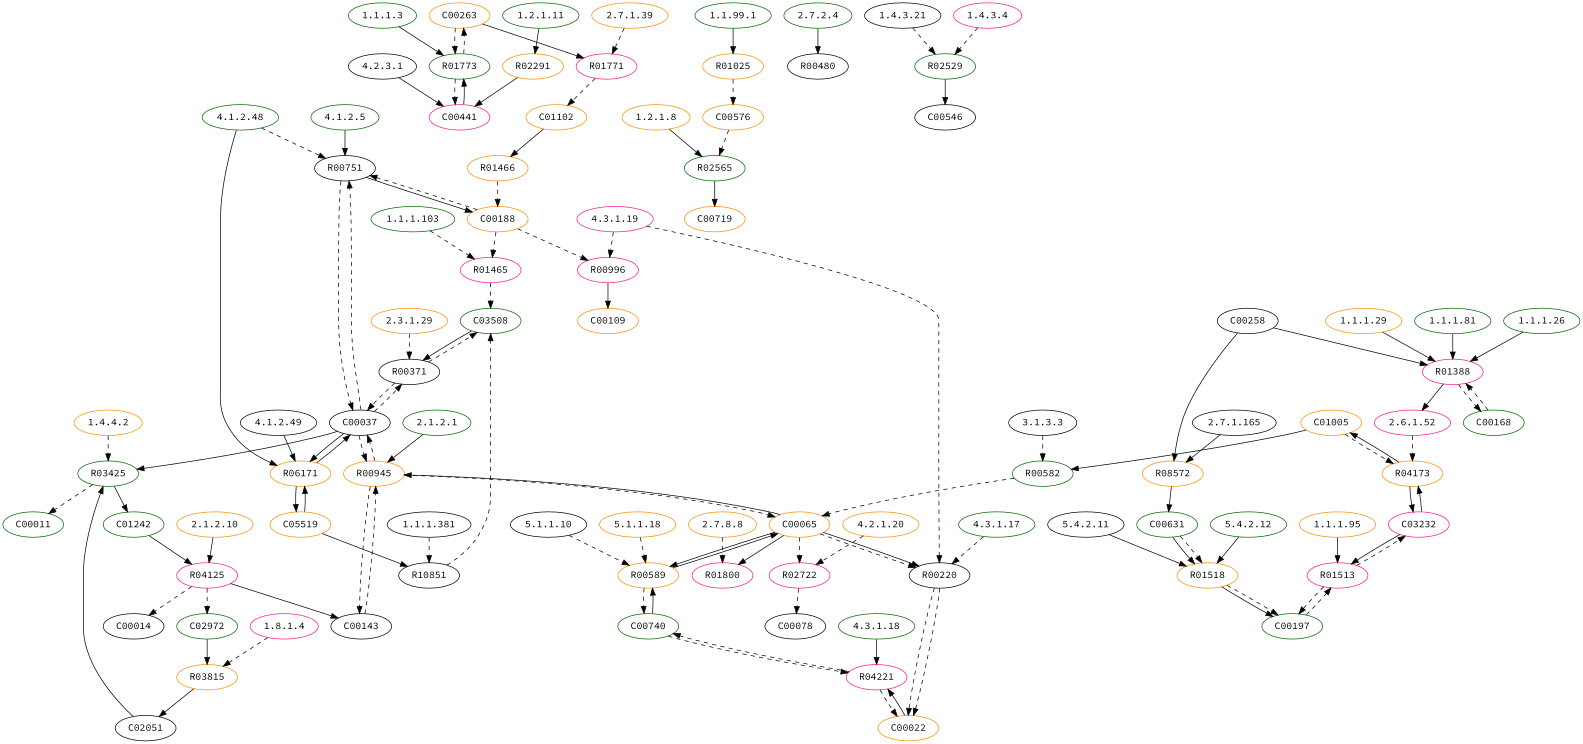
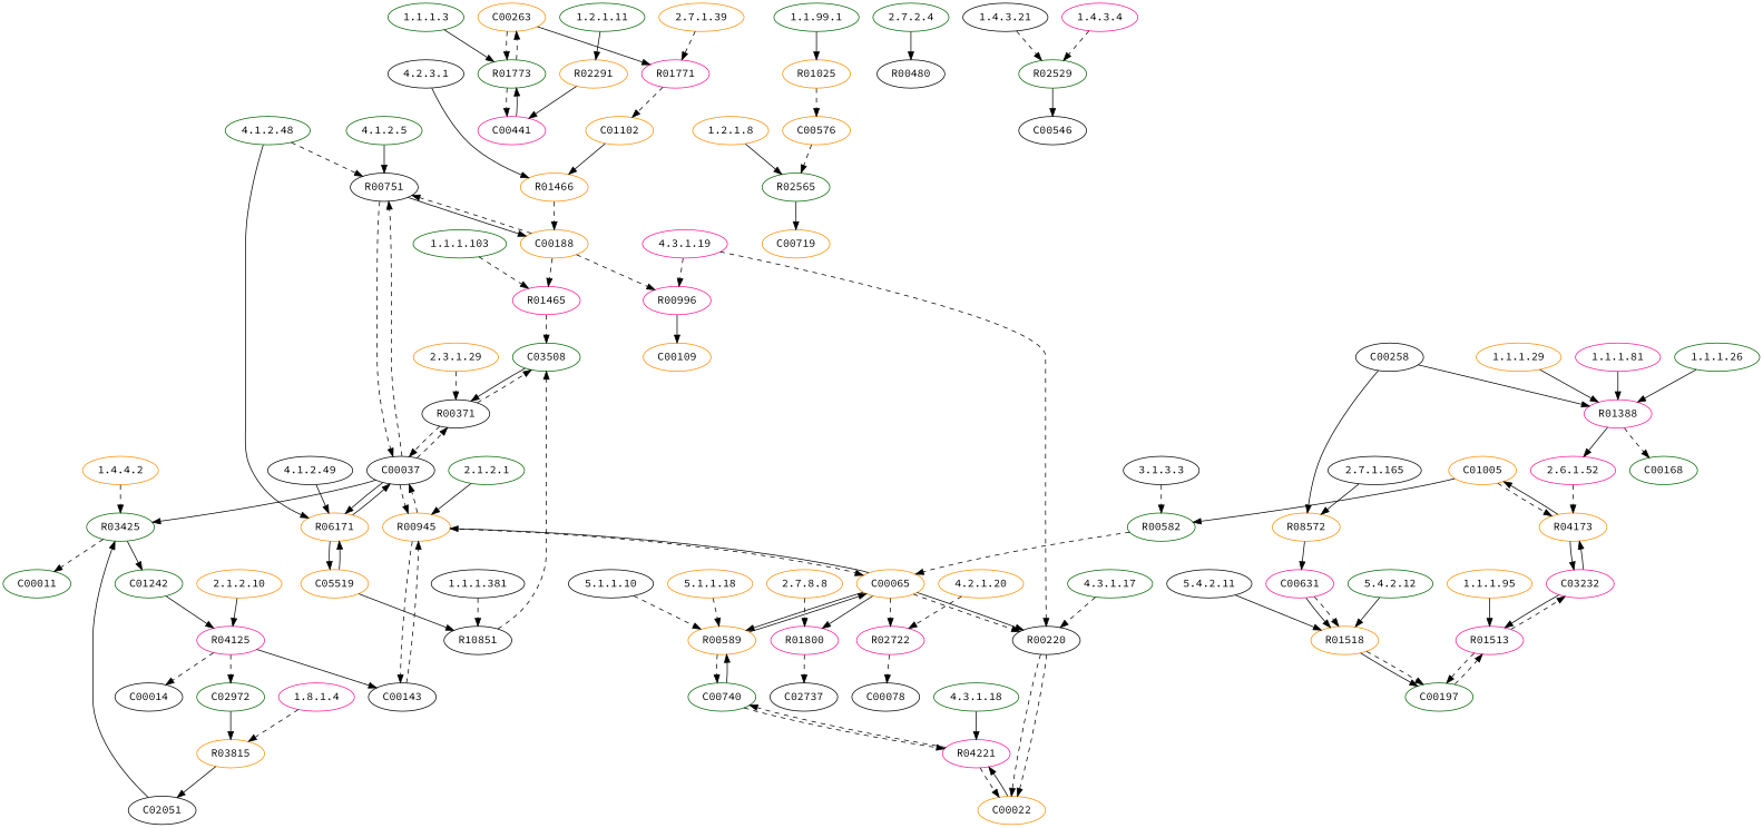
  digraph {
    fontname="Source Code Pro"
    node [color=darkorange fontname="Source Code Pro" type=E]
    edge [fontname="Source Code Pro" style=dashed]
    "4.1.2.48" [color=darkgreen]
    R00751 [color=black type=R]
    R06171 [type=R]
    C00188 [type=C]
    C00037 [color=black type=C]
    C05519 [type=C]
    R00371 [color=black type=R]
    "2.3.1.29"
    C03508 [color=darkgreen type=C]
    "5.1.1.10" [color=black]
    R00589 [type=R]
    C00740 [color=darkgreen type=C]
    C00065 [type=C]
    "4.3.1.19" [color=deeppink]
    R00996 [color=deeppink type=R]
    R00220 [color=black type=R]
    C00109 [type=C]
    C00022 [type=C]
    R02565 [color=darkgreen type=R]
    "1.2.1.8"
    C00719 [type=C]
    "2.7.2.4" [color=darkgreen]
    R00480 [color=black type=R]
    R03425 [color=darkgreen type=R]
    "1.4.4.2"
    C01242 [color=darkgreen type=C]
    C00011 [color=darkgreen type=C]
-   "1.1.1.81" [color=darkgreen]
+   "1.1.1.81" [color=deeppink]
    R01388 [color=deeppink type=R]
    "2.6.1.52" [color=deeppink]
    C00168 [color=darkgreen type=C]
    "1.1.99.1" [color=darkgreen]
    R01025 [type=R]
    C00576 [type=C]
    "5.4.2.11" [color=black]
    R01518 [type=R]
    C00197 [color=darkgreen type=C]
    "4.1.2.5" [color=darkgreen]
    R01800 [color=deeppink type=R]
    "2.7.8.8"
+   C02737 [color=black type=C]
    "1.1.1.3" [color=darkgreen]
    R01773 [color=darkgreen type=R]
    C00441 [color=deeppink type=C]
    C00263 [type=C]
    R04173 [type=R]
    C03232 [color=deeppink type=C]
    C01005 [type=C]
    "1.8.1.4" [color=deeppink]
    R03815 [type=R]
    C02051 [color=black type=C]
    "1.1.1.26" [color=darkgreen]
    "4.3.1.18" [color=darkgreen]
    n54 [color=deeppink label=R04221 type=R]
    R01771 [color=deeppink type=R]
    "2.7.1.39"
    C01102 [type=C]
    "5.1.1.18"
    "1.4.3.21" [color=black]
    R02529 [color=darkgreen type=R]
    C00546 [color=black type=C]
    "4.2.3.1" [color=black]
    R01466 [type=R]
    R02722 [color=deeppink type=R]
    "4.2.1.20"
    C00078 [color=black type=C]
    "3.1.3.3" [color=black]
    R00582 [color=darkgreen type=R]
    "2.7.1.165" [color=black]
    R08572 [type=R]
-   C00631 [color=darkgreen type=C]
+   C00631 [color=deeppink type=C]
    "2.1.2.1" [color=darkgreen]
    R00945 [type=R]
    C00143 [color=black type=C]
    "4.1.2.49" [color=black]
    R01513 [color=deeppink type=R]
    "1.1.1.95"
    "1.2.1.11" [color=darkgreen]
    R02291 [type=R]
    "1.4.3.4" [color=deeppink]
    "5.4.2.12" [color=darkgreen]
    R04125 [color=deeppink type=R]
    "2.1.2.10"
    C00014 [color=black type=C]
    C02972 [color=darkgreen type=C]
    "1.1.1.103" [color=darkgreen]
    R01465 [color=deeppink type=R]
    "1.1.1.29"
    "1.1.1.381" [color=black]
    R10851 [color=black type=R]
    "4.3.1.17" [color=darkgreen]
    C00258 [color=black type=C]
    "4.1.2.48" -> R00751
    "4.1.2.48" -> R06171 [style=solid]
    R00751 -> C00188 [style=solid]
    R00751 -> C00037
    R06171 -> C00037 [style=solid]
    R06171 -> C05519 [style=solid]
    C00188 -> R00751
    C00188 -> R00996
    C00188 -> R01465
    C00037 -> R00751
    C00037 -> R06171 [style=solid]
    C00037 -> R00371
    C00037 -> R03425 [style=solid]
    C00037 -> R00945
    C05519 -> R06171 [style=solid]
    C05519 -> R10851 [style=solid]
    R00371 -> C00037
    R00371 -> C03508
    "2.3.1.29" -> R00371
    C03508 -> R00371 [style=solid]
    "5.1.1.10" -> R00589
    R00589 -> C00740
    R00589 -> C00065 [style=solid]
    C00740 -> R00589 [style=solid]
    C00740 -> n54
    C00065 -> R00589 [style=solid]
    C00065 -> R00220
    C00065 -> R00220 [style=solid]
    C00065 -> R01800 [style=solid]
    C00065 -> R02722
    C00065 -> R00945 [style=solid]
    "4.3.1.19" -> R00996
    "4.3.1.19" -> R00220
    R00996 -> C00109 [style=solid]
    R00220 -> C00022
    R00220 -> C00022
    C00022 -> n54 [style=solid]
    R02565 -> C00719 [style=solid]
    "1.2.1.8" -> R02565 [style=solid]
    "2.7.2.4" -> R00480 [style=solid]
    R03425 -> C01242 [style=solid]
    R03425 -> C00011
    "1.4.4.2" -> R03425
    C01242 -> R04125 [style=solid]
    "1.1.1.81" -> R01388 [style=solid]
    R01388 -> "2.6.1.52" [style=solid]
    R01388 -> C00168
    "2.6.1.52" -> R04173
-   C00168 -> R01388
    "1.1.99.1" -> R01025 [style=solid]
    R01025 -> C00576
    C00576 -> R02565
    "5.4.2.11" -> R01518 [style=solid]
    R01518 -> C00197 [style=solid]
    R01518 -> C00197
    C00197 -> R01513
    "4.1.2.5" -> R00751 [style=solid]
+   R01800 -> C02737
    "2.7.8.8" -> R01800
    "1.1.1.3" -> R01773 [style=solid]
    R01773 -> C00441
    R01773 -> C00263
    C00441 -> R01773 [style=solid]
    C00263 -> R01773
    C00263 -> R01771 [style=solid]
    R04173 -> C03232 [style=solid]
    R04173 -> C01005 [style=solid]
    C03232 -> R04173 [style=solid]
    C03232 -> R01513 [style=solid]
    C01005 -> R04173
    C01005 -> R00582 [style=solid]
    "1.8.1.4" -> R03815
    R03815 -> C02051 [style=solid]
    C02051 -> R03425 [style=solid]
    "1.1.1.26" -> R01388 [style=solid]
    "4.3.1.18" -> n54 [style=solid]
    n54 -> C00740
    n54 -> C00022
    R01771 -> C01102
    "2.7.1.39" -> R01771
    C01102 -> R01466 [style=solid]
    "5.1.1.18" -> R00589
    "1.4.3.21" -> R02529
    R02529 -> C00546 [style=solid]
-   "4.2.3.1" -> C00441 [style=solid]
+   "4.2.3.1" -> R01466 [style=solid]
    R01466 -> C00188
    R02722 -> C00078
    "4.2.1.20" -> R02722
    "3.1.3.3" -> R00582
    R00582 -> C00065
    "2.7.1.165" -> R08572 [style=solid]
    R08572 -> C00631 [style=solid]
    C00631 -> R01518 [style=solid]
    C00631 -> R01518
    "2.1.2.1" -> R00945 [style=solid]
    R00945 -> C00037
    R00945 -> C00065
    R00945 -> C00143
    C00143 -> R00945
    "4.1.2.49" -> R06171 [style=solid]
    R01513 -> C00197
    R01513 -> C03232
    "1.1.1.95" -> R01513 [style=solid]
    "1.2.1.11" -> R02291 [style=solid]
    R02291 -> C00441 [style=solid]
    "1.4.3.4" -> R02529
    "5.4.2.12" -> R01518 [style=solid]
    R04125 -> C00143 [style=solid]
    R04125 -> C00014
    R04125 -> C02972
    "2.1.2.10" -> R04125 [style=solid]
    C02972 -> R03815 [style=solid]
    "1.1.1.103" -> R01465
    R01465 -> C03508
    "1.1.1.29" -> R01388 [style=solid]
    "1.1.1.381" -> R10851
    R10851 -> C03508
    "4.3.1.17" -> R00220
    C00258 -> R01388 [style=solid]
    C00258 -> R08572 [style=solid]
  }
